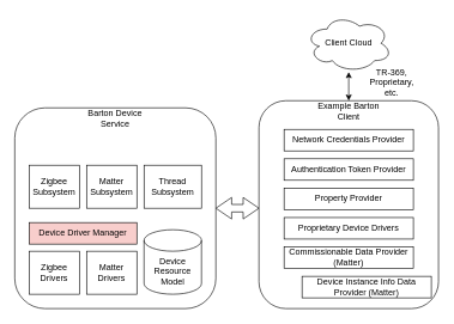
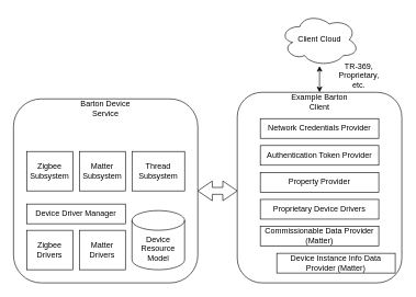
  <mxCell id="0" />
  <mxCell id="1" parent="0" />
  <mxCell id="2" value="" style="html=1;shadow=0;dashed=0;align=center;verticalAlign=middle;shape=mxgraph.arrows2.twoWayArrow;dy=0.65;dx=22;" vertex="1" parent="1"><mxGeometry x="300" y="275" width="60" height="30" as="geometry" /></mxCell>
  <mxCell id="3" value="" style="group" vertex="1" connectable="0" parent="1"><mxGeometry x="20" y="150" width="280" height="280" as="geometry" /></mxCell>
  <mxCell id="4" value="" style="rounded=1;whiteSpace=wrap;html=1;" vertex="1" parent="3"><mxGeometry width="280" height="280" as="geometry" /></mxCell>
  <mxCell id="5" value="Barton Device Service" style="text;html=1;align=center;verticalAlign=middle;whiteSpace=wrap;rounded=0;" vertex="1" parent="3"><mxGeometry x="90" width="100" height="30" as="geometry" /></mxCell>
  <mxCell id="6" value="Device Resource Model" style="shape=cylinder3;whiteSpace=wrap;html=1;boundedLbl=1;backgroundOutline=1;size=15;" vertex="1" parent="3"><mxGeometry x="180" y="170" width="80" height="90" as="geometry" /></mxCell>
  <mxCell id="7" value="" style="group" vertex="1" connectable="0" parent="3"><mxGeometry x="20" y="40" width="240" height="100" as="geometry" /></mxCell>
  <mxCell id="8" value="Matter Subsystem" style="rounded=0;whiteSpace=wrap;html=1;" vertex="1" parent="7"><mxGeometry x="80" y="40" width="70" height="60" as="geometry" /></mxCell>
  <mxCell id="9" value="Thread Subsystem" style="rounded=0;whiteSpace=wrap;html=1;" vertex="1" parent="7"><mxGeometry x="160" y="40" width="80" height="60" as="geometry" /></mxCell>
  <mxCell id="10" value="Zigbee Subsystem" style="rounded=0;whiteSpace=wrap;html=1;" vertex="1" parent="7"><mxGeometry y="40" width="70" height="60" as="geometry" /></mxCell>
  <mxCell id="11" value="" style="group" vertex="1" connectable="0" parent="3"><mxGeometry x="20" y="160" width="150" height="100" as="geometry" /></mxCell>
- <mxCell id="12" value="Device Driver Manager" style="rounded=0;whiteSpace=wrap;html=1;fillColor=#f8cecc;" vertex="1" parent="11"><mxGeometry width="150" height="30" as="geometry" /></mxCell>
+ <mxCell id="12" value="Device Driver Manager" style="rounded=0;whiteSpace=wrap;html=1;" vertex="1" parent="11"><mxGeometry width="150" height="30" as="geometry" /></mxCell>
  <mxCell id="13" value="Zigbee Drivers" style="rounded=0;whiteSpace=wrap;html=1;" vertex="1" parent="11"><mxGeometry y="40" width="70" height="60" as="geometry" /></mxCell>
  <mxCell id="14" value="Matter Drivers" style="rounded=0;whiteSpace=wrap;html=1;" vertex="1" parent="11"><mxGeometry x="80" y="40" width="70" height="60" as="geometry" /></mxCell>
  <mxCell id="15" value="" style="rounded=1;whiteSpace=wrap;html=1;" vertex="1" parent="1"><mxGeometry x="360" y="140" width="250" height="290" as="geometry" /></mxCell>
  <mxCell id="16" value="Example Barton Client" style="text;html=1;align=center;verticalAlign=middle;whiteSpace=wrap;rounded=0;" vertex="1" parent="1"><mxGeometry x="435" y="140" width="100" height="30" as="geometry" /></mxCell>
  <mxCell id="17" value="Network Credentials Provider" style="rounded=0;whiteSpace=wrap;html=1;" vertex="1" parent="1"><mxGeometry x="395" y="180" width="180" height="30" as="geometry" /></mxCell>
  <mxCell id="18" value="Authentication Token Provider" style="rounded=0;whiteSpace=wrap;html=1;" vertex="1" parent="1"><mxGeometry x="395" y="221" width="180" height="30" as="geometry" /></mxCell>
  <mxCell id="19" value="Proprietary Device Drivers" style="rounded=0;whiteSpace=wrap;html=1;" vertex="1" parent="1"><mxGeometry x="395" y="303" width="180" height="30" as="geometry" /></mxCell>
  <mxCell id="20" value="Commissionable Data Provider&lt;div&gt;(Matter)&lt;/div&gt;" style="rounded=0;whiteSpace=wrap;html=1;" vertex="1" parent="1"><mxGeometry x="395" y="344" width="180" height="30" as="geometry" /></mxCell>
  <mxCell id="21" value="Device Instance Info Data Provider&amp;nbsp;&lt;span style=&quot;background-color: initial;&quot;&gt;(Matter)&lt;/span&gt;" style="rounded=0;whiteSpace=wrap;html=1;" vertex="1" parent="1"><mxGeometry x="420" y="385" width="180" height="30" as="geometry" /></mxCell>
  <mxCell id="22" value="Property Provider" style="rounded=0;whiteSpace=wrap;html=1;" vertex="1" parent="1"><mxGeometry x="395" y="262" width="180" height="30" as="geometry" /></mxCell>
  <mxCell id="23" value="TR-369,&lt;div&gt;Proprietary, etc.&lt;/div&gt;" style="text;html=1;align=center;verticalAlign=middle;whiteSpace=wrap;rounded=0;" vertex="1" parent="1"><mxGeometry x="515" y="100" width="60" height="30" as="geometry" /></mxCell>
  <mxCell id="24" value="" style="group" vertex="1" connectable="0" parent="1"><mxGeometry x="425" y="20" width="120" height="80" as="geometry" /></mxCell>
  <mxCell id="25" value="Client Cloud" style="ellipse;shape=cloud;whiteSpace=wrap;html=1;" vertex="1" parent="24"><mxGeometry width="120" height="80" as="geometry" /></mxCell>
  <mxCell id="26" value="" style="endArrow=classic;startArrow=classic;html=1;rounded=0;entryX=0.5;entryY=0;entryDx=0;entryDy=0;" edge="1" parent="1" source="25" target="15"><mxGeometry width="50" height="50" relative="1" as="geometry"><mxPoint x="700" y="50" as="sourcePoint" /><mxPoint x="700" y="70.711" as="targetPoint" /></mxGeometry></mxCell>
